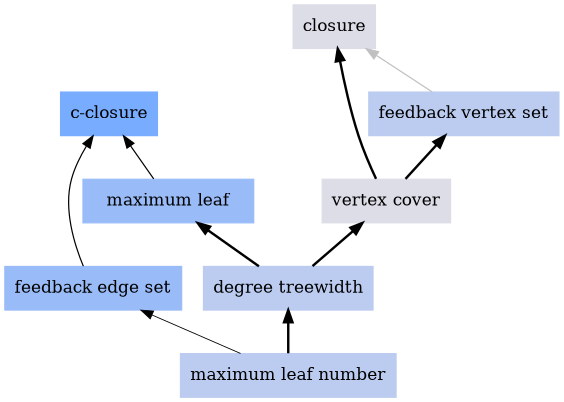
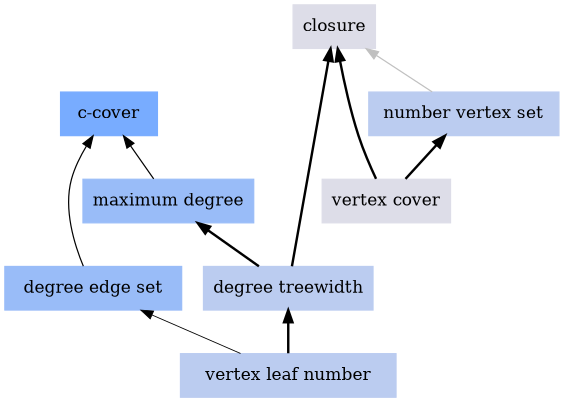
  digraph {
    rankdir=BT
    node [color="#bbccf0" shape=box style=filled]
    edge [decorate=true lblstyle="above, sloped" weight=100 penwidth=2.0]
-   n1 [color="#78acff" label="c-closure"]
+   n1 [color="#78acff" label="c-cover"]
    n2 [color="#dddde8" label=closure]
-   n3 [color="#99bcf8" label="feedback edge set"]
-   n4 [label="feedback vertex set"]
-   n5 [label="maximum leaf number"]
+   n3 [color="#99bcf8" label="degree edge set"]
+   n4 [label="number vertex set"]
+   n5 [label="vertex leaf number"]
    n6 [label="degree treewidth"]
-   n7 [color="#99bcf8" label="maximum leaf"]
+   n7 [color="#99bcf8" label="maximum degree"]
    n8 [color="#dddde8" label="vertex cover"]
    n3 -> n1 [color=black weight=1 penwidth=""]
    n4 -> n2 [color=gray weight=1 penwidth=""]
    n5 -> n3 [penwidth=0.7 weight=20]
    n5 -> n6
-   n6 -> n8
+   n6 -> n2
    n6 -> n7
    n7 -> n1 [color=black weight=1 penwidth=""]
    n8 -> n2
    n8 -> n4
  }
